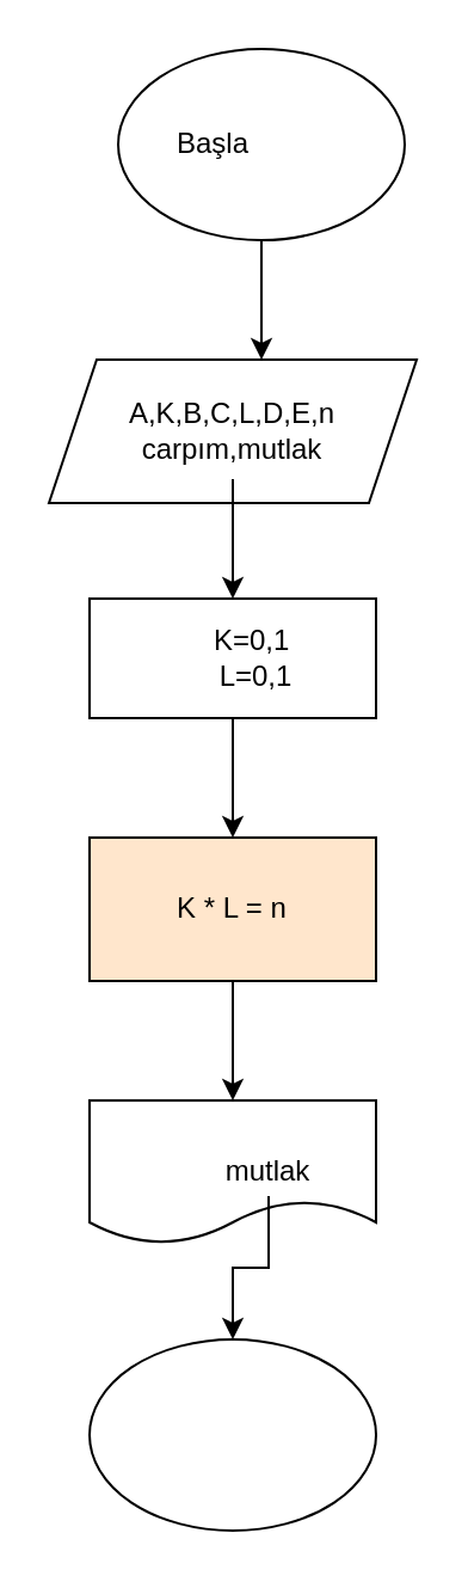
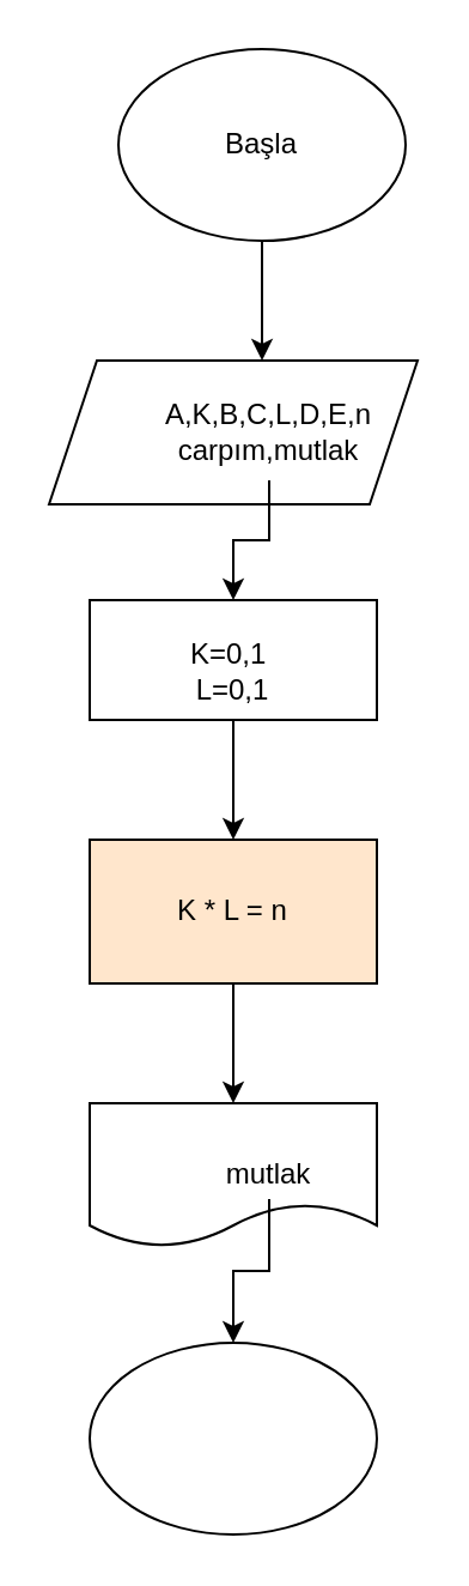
  <mxCell id="0" />
  <mxCell id="1" parent="0" />
  <mxCell id="2" style="edgeStyle=orthogonalEdgeStyle;rounded=0;orthogonalLoop=1;jettySize=auto;html=1;exitX=0.5;exitY=1;exitDx=0;exitDy=0;entryX=0.578;entryY=0;entryDx=0;entryDy=0;entryPerimeter=0;" edge="1" parent="1" source="3" target="4"><mxGeometry relative="1" as="geometry" /></mxCell>
  <mxCell id="3" value="" style="ellipse;whiteSpace=wrap;html=1;" vertex="1" parent="1"><mxGeometry x="49" y="20" width="120" height="80" as="geometry" /></mxCell>
  <mxCell id="4" value="" style="shape=parallelogram;perimeter=parallelogramPerimeter;whiteSpace=wrap;html=1;fixedSize=1;" vertex="1" parent="1"><mxGeometry x="20" y="150" width="154" height="60" as="geometry" /></mxCell>
  <mxCell id="5" style="edgeStyle=orthogonalEdgeStyle;rounded=0;orthogonalLoop=1;jettySize=auto;html=1;" edge="1" parent="1" source="6" target="11"><mxGeometry relative="1" as="geometry" /></mxCell>
  <mxCell id="6" value="" style="rounded=0;whiteSpace=wrap;html=1;" vertex="1" parent="1"><mxGeometry x="37" y="250" width="120" height="50" as="geometry" /></mxCell>
- <mxCell id="7" value="K=0,1&amp;nbsp;&lt;br&gt;L=0,1" style="text;html=1;strokeColor=none;fillColor=none;align=center;verticalAlign=middle;whiteSpace=wrap;rounded=0;" vertex="1" parent="1"><mxGeometry x="72" y="255" width="70" height="40" as="geometry" /></mxCell>
+ <mxCell id="7" value="K=0,1&amp;nbsp;&lt;br&gt;L=0,1" style="text;html=1;strokeColor=none;fillColor=none;align=center;verticalAlign=middle;whiteSpace=wrap;rounded=0;" vertex="1" parent="1"><mxGeometry x="62" y="260" width="70" height="40" as="geometry" /></mxCell>
  <mxCell id="8" style="edgeStyle=orthogonalEdgeStyle;rounded=0;orthogonalLoop=1;jettySize=auto;html=1;entryX=0.5;entryY=0;entryDx=0;entryDy=0;" edge="1" parent="1" source="9" target="6"><mxGeometry relative="1" as="geometry" /></mxCell>
- <mxCell id="9" value="A,K,B,C,L,D,E,n&lt;br&gt;carpım,mutlak" style="text;html=1;strokeColor=none;fillColor=none;align=center;verticalAlign=middle;whiteSpace=wrap;rounded=0;" vertex="1" parent="1"><mxGeometry x="49" y="160" width="96" height="40" as="geometry" /></mxCell>
+ <mxCell id="9" value="A,K,B,C,L,D,E,n&lt;br&gt;carpım,mutlak" style="text;html=1;strokeColor=none;fillColor=none;align=center;verticalAlign=middle;whiteSpace=wrap;rounded=0;" vertex="1" parent="1"><mxGeometry x="64" y="160" width="96" height="40" as="geometry" /></mxCell>
  <mxCell id="10" style="edgeStyle=orthogonalEdgeStyle;rounded=0;orthogonalLoop=1;jettySize=auto;html=1;" edge="1" parent="1" source="11" target="12"><mxGeometry relative="1" as="geometry" /></mxCell>
  <mxCell id="11" value="K * L = n" style="rounded=0;whiteSpace=wrap;html=1;fillColor=#ffe6cc;" vertex="1" parent="1"><mxGeometry x="37" y="350" width="120" height="60" as="geometry" /></mxCell>
  <mxCell id="12" value="" style="shape=document;whiteSpace=wrap;html=1;boundedLbl=1;" vertex="1" parent="1"><mxGeometry x="37" y="460" width="120" height="60" as="geometry" /></mxCell>
  <mxCell id="13" style="edgeStyle=orthogonalEdgeStyle;rounded=0;orthogonalLoop=1;jettySize=auto;html=1;entryX=0.5;entryY=0;entryDx=0;entryDy=0;" edge="1" parent="1" source="14" target="15"><mxGeometry relative="1" as="geometry" /></mxCell>
  <mxCell id="14" value="mutlak" style="text;html=1;strokeColor=none;fillColor=none;align=center;verticalAlign=middle;whiteSpace=wrap;rounded=0;" vertex="1" parent="1"><mxGeometry x="92" y="480" width="40" height="20" as="geometry" /></mxCell>
  <mxCell id="15" value="" style="ellipse;whiteSpace=wrap;html=1;" vertex="1" parent="1"><mxGeometry x="37" y="560" width="120" height="80" as="geometry" /></mxCell>
- <mxCell id="16" value="Başla" style="text;html=1;strokeColor=none;fillColor=none;align=center;verticalAlign=middle;whiteSpace=wrap;rounded=0;" vertex="1" parent="1"><mxGeometry x="69" y="50" width="40" height="20" as="geometry" /></mxCell>
+ <mxCell id="16" value="Başla" style="text;html=1;strokeColor=none;fillColor=none;align=center;verticalAlign=middle;whiteSpace=wrap;rounded=0;" vertex="1" parent="1"><mxGeometry x="89" y="50" width="40" height="20" as="geometry" /></mxCell>
